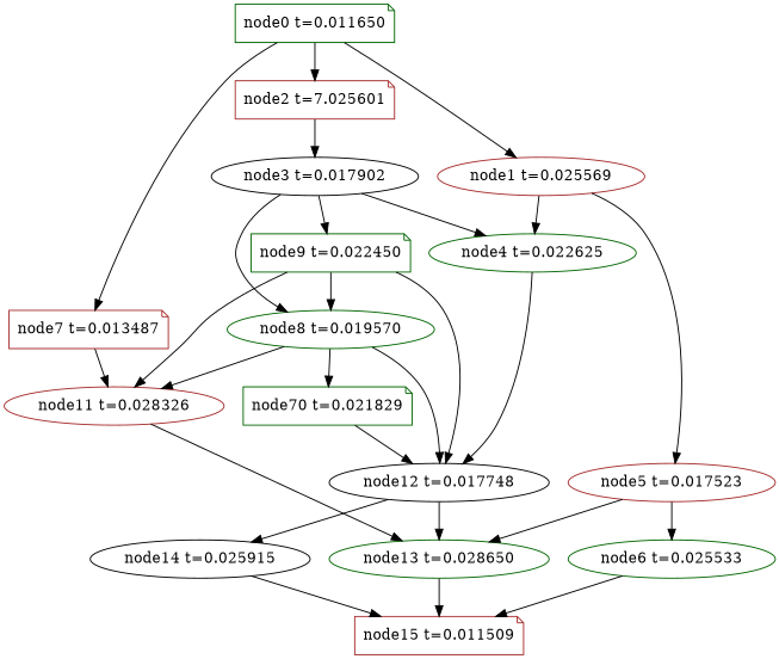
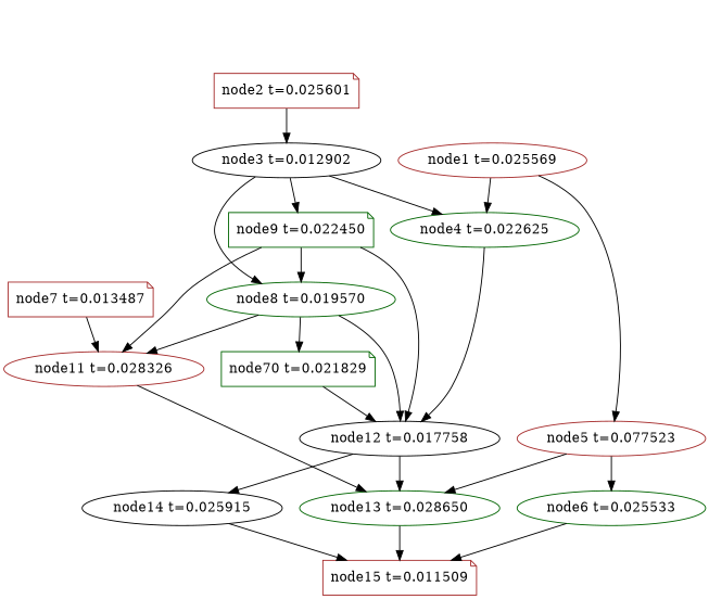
  digraph {
    node [color=darkgreen shape=ellipse]
    n1 [color=brown label="node15 t=0.011509" shape=note]
    n2 [color=black label="node14 t=0.025915"]
    n3 [label="node13 t=0.028650"]
-   n4 [color=black label="node12 t=0.017748"]
+   n4 [color=black label="node12 t=0.017758"]
    n5 [color=brown label="node11 t=0.028326"]
    n6 [label="node70 t=0.021829" shape=note]
    n7 [label="node9 t=0.022450" shape=note]
    n8 [label="node8 t=0.019570"]
    n9 [color=brown label="node7 t=0.013487" shape=note]
    n10 [label="node6 t=0.025533"]
-   n11 [color=brown label="node5 t=0.017523"]
+   n11 [color=brown label="node5 t=0.077523"]
    n12 [label="node4 t=0.022625"]
-   n13 [color=black label="node3 t=0.017902"]
-   n14 [color=brown label="node2 t=7.025601" shape=note]
+   n13 [color=black label="node3 t=0.012902"]
+   n14 [color=brown label="node2 t=0.025601" shape=note]
    n15 [color=brown label="node1 t=0.025569"]
-   n16 [label="node0 t=0.011650" shape=note]
    n2 -> n1
    n3 -> n1
    n4 -> n2
    n4 -> n3
    n5 -> n3
    n6 -> n4
    n7 -> n4
    n7 -> n5
    n7 -> n8
    n8 -> n4
    n8 -> n5
    n8 -> n6
    n9 -> n5
    n10 -> n1
    n11 -> n3
    n11 -> n10
    n12 -> n4
    n13 -> n7
    n13 -> n8
    n13 -> n12
    n14 -> n13
    n15 -> n11
    n15 -> n12
-   n16 -> n9
-   n16 -> n14
-   n16 -> n15
  }
